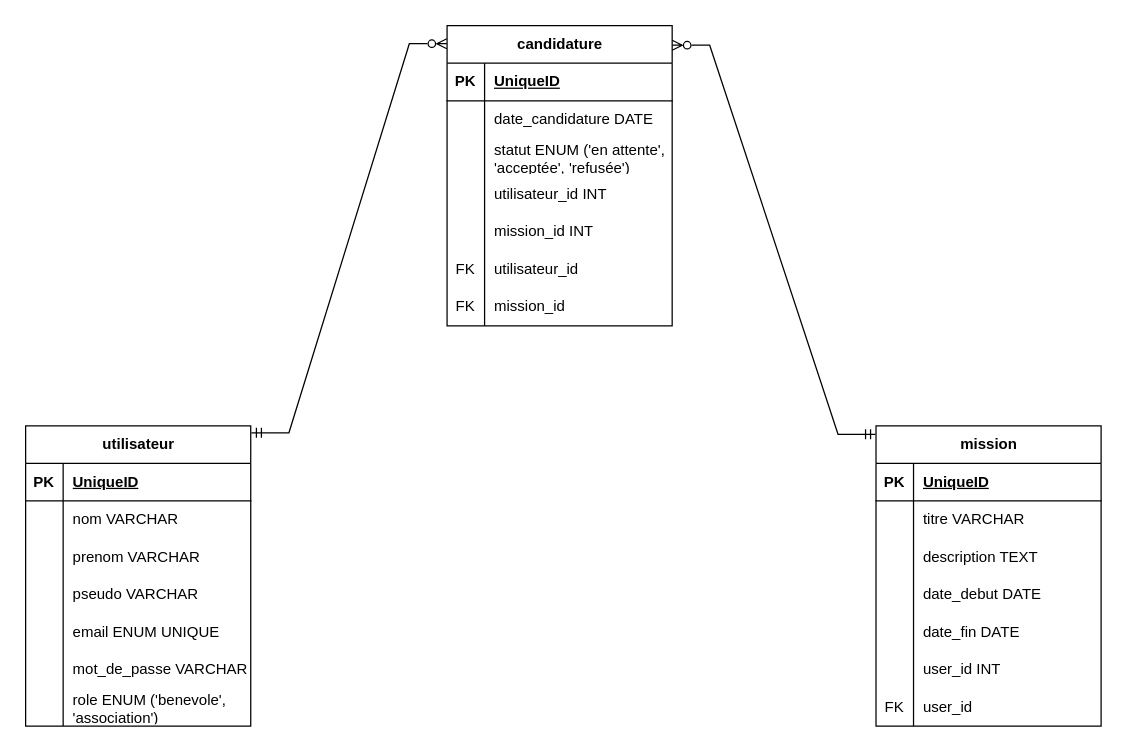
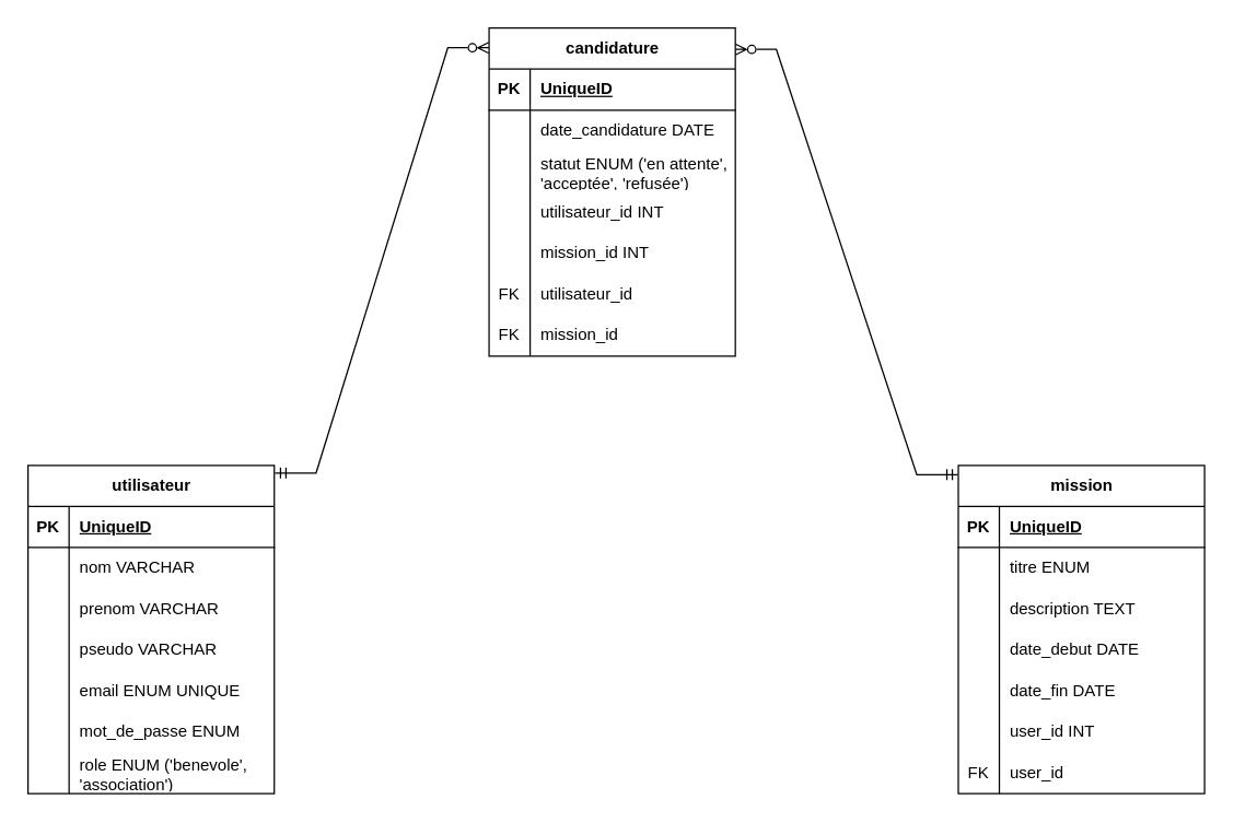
  <mxCell id="0" />
  <mxCell id="1" parent="0" />
  <mxCell id="2" value="utilisateur" style="shape=table;startSize=30;container=1;collapsible=1;childLayout=tableLayout;fixedRows=1;rowLines=0;fontStyle=1;align=center;resizeLast=1;html=1;" vertex="1" parent="1"><mxGeometry x="20" y="340" width="180" height="240" as="geometry" /></mxCell>
  <mxCell id="3" value="" style="shape=tableRow;horizontal=0;startSize=0;swimlaneHead=0;swimlaneBody=0;fillColor=none;collapsible=0;dropTarget=0;points=[[0,0.5],[1,0.5]];portConstraint=eastwest;top=0;left=0;right=0;bottom=1;" vertex="1" parent="2"><mxGeometry y="30" width="180" height="30" as="geometry" /></mxCell>
  <mxCell id="4" value="PK" style="shape=partialRectangle;connectable=0;fillColor=none;top=0;left=0;bottom=0;right=0;fontStyle=1;overflow=hidden;whiteSpace=wrap;html=1;" vertex="1" parent="3"><mxGeometry width="30" height="30" as="geometry"><mxRectangle width="30" height="30" as="alternateBounds" /></mxGeometry></mxCell>
  <mxCell id="5" value="UniqueID" style="shape=partialRectangle;connectable=0;fillColor=none;top=0;left=0;bottom=0;right=0;align=left;spacingLeft=6;fontStyle=5;overflow=hidden;whiteSpace=wrap;html=1;" vertex="1" parent="3"><mxGeometry x="30" width="150" height="30" as="geometry"><mxRectangle width="150" height="30" as="alternateBounds" /></mxGeometry></mxCell>
  <mxCell id="6" value="" style="shape=tableRow;horizontal=0;startSize=0;swimlaneHead=0;swimlaneBody=0;fillColor=none;collapsible=0;dropTarget=0;points=[[0,0.5],[1,0.5]];portConstraint=eastwest;top=0;left=0;right=0;bottom=0;" vertex="1" parent="2"><mxGeometry y="60" width="180" height="30" as="geometry" /></mxCell>
  <mxCell id="7" value="" style="shape=partialRectangle;connectable=0;fillColor=none;top=0;left=0;bottom=0;right=0;editable=1;overflow=hidden;whiteSpace=wrap;html=1;" vertex="1" parent="6"><mxGeometry width="30" height="30" as="geometry"><mxRectangle width="30" height="30" as="alternateBounds" /></mxGeometry></mxCell>
  <mxCell id="8" value="nom VARCHAR" style="shape=partialRectangle;connectable=0;fillColor=none;top=0;left=0;bottom=0;right=0;align=left;spacingLeft=6;overflow=hidden;whiteSpace=wrap;html=1;" vertex="1" parent="6"><mxGeometry x="30" width="150" height="30" as="geometry"><mxRectangle width="150" height="30" as="alternateBounds" /></mxGeometry></mxCell>
  <mxCell id="9" value="" style="shape=tableRow;horizontal=0;startSize=0;swimlaneHead=0;swimlaneBody=0;fillColor=none;collapsible=0;dropTarget=0;points=[[0,0.5],[1,0.5]];portConstraint=eastwest;top=0;left=0;right=0;bottom=0;" vertex="1" parent="2"><mxGeometry y="90" width="180" height="30" as="geometry" /></mxCell>
  <mxCell id="10" value="" style="shape=partialRectangle;connectable=0;fillColor=none;top=0;left=0;bottom=0;right=0;editable=1;overflow=hidden;whiteSpace=wrap;html=1;" vertex="1" parent="9"><mxGeometry width="30" height="30" as="geometry"><mxRectangle width="30" height="30" as="alternateBounds" /></mxGeometry></mxCell>
  <mxCell id="11" value="prenom VARCHAR" style="shape=partialRectangle;connectable=0;fillColor=none;top=0;left=0;bottom=0;right=0;align=left;spacingLeft=6;overflow=hidden;whiteSpace=wrap;html=1;" vertex="1" parent="9"><mxGeometry x="30" width="150" height="30" as="geometry"><mxRectangle width="150" height="30" as="alternateBounds" /></mxGeometry></mxCell>
  <mxCell id="12" value="" style="shape=tableRow;horizontal=0;startSize=0;swimlaneHead=0;swimlaneBody=0;fillColor=none;collapsible=0;dropTarget=0;points=[[0,0.5],[1,0.5]];portConstraint=eastwest;top=0;left=0;right=0;bottom=0;" vertex="1" parent="2"><mxGeometry y="120" width="180" height="30" as="geometry" /></mxCell>
  <mxCell id="13" value="" style="shape=partialRectangle;connectable=0;fillColor=none;top=0;left=0;bottom=0;right=0;editable=1;overflow=hidden;whiteSpace=wrap;html=1;" vertex="1" parent="12"><mxGeometry width="30" height="30" as="geometry"><mxRectangle width="30" height="30" as="alternateBounds" /></mxGeometry></mxCell>
  <mxCell id="14" value="pseudo VARCHAR" style="shape=partialRectangle;connectable=0;fillColor=none;top=0;left=0;bottom=0;right=0;align=left;spacingLeft=6;overflow=hidden;whiteSpace=wrap;html=1;" vertex="1" parent="12"><mxGeometry x="30" width="150" height="30" as="geometry"><mxRectangle width="150" height="30" as="alternateBounds" /></mxGeometry></mxCell>
  <mxCell id="15" value="" style="shape=tableRow;horizontal=0;startSize=0;swimlaneHead=0;swimlaneBody=0;fillColor=none;collapsible=0;dropTarget=0;points=[[0,0.5],[1,0.5]];portConstraint=eastwest;top=0;left=0;right=0;bottom=0;" vertex="1" parent="2"><mxGeometry y="150" width="180" height="30" as="geometry" /></mxCell>
  <mxCell id="16" value="" style="shape=partialRectangle;connectable=0;fillColor=none;top=0;left=0;bottom=0;right=0;editable=1;overflow=hidden;whiteSpace=wrap;html=1;" vertex="1" parent="15"><mxGeometry width="30" height="30" as="geometry"><mxRectangle width="30" height="30" as="alternateBounds" /></mxGeometry></mxCell>
  <mxCell id="17" value="email ENUM UNIQUE" style="shape=partialRectangle;connectable=0;fillColor=none;top=0;left=0;bottom=0;right=0;align=left;spacingLeft=6;overflow=hidden;whiteSpace=wrap;html=1;" vertex="1" parent="15"><mxGeometry x="30" width="150" height="30" as="geometry"><mxRectangle width="150" height="30" as="alternateBounds" /></mxGeometry></mxCell>
  <mxCell id="18" value="" style="shape=tableRow;horizontal=0;startSize=0;swimlaneHead=0;swimlaneBody=0;fillColor=none;collapsible=0;dropTarget=0;points=[[0,0.5],[1,0.5]];portConstraint=eastwest;top=0;left=0;right=0;bottom=0;" vertex="1" parent="2"><mxGeometry y="180" width="180" height="30" as="geometry" /></mxCell>
  <mxCell id="19" value="" style="shape=partialRectangle;connectable=0;fillColor=none;top=0;left=0;bottom=0;right=0;editable=1;overflow=hidden;whiteSpace=wrap;html=1;" vertex="1" parent="18"><mxGeometry width="30" height="30" as="geometry"><mxRectangle width="30" height="30" as="alternateBounds" /></mxGeometry></mxCell>
- <mxCell id="20" value="mot_de_passe VARCHAR" style="shape=partialRectangle;connectable=0;fillColor=none;top=0;left=0;bottom=0;right=0;align=left;spacingLeft=6;overflow=hidden;whiteSpace=wrap;html=1;" vertex="1" parent="18"><mxGeometry x="30" width="150" height="30" as="geometry"><mxRectangle width="150" height="30" as="alternateBounds" /></mxGeometry></mxCell>
+ <mxCell id="20" value="mot_de_passe ENUM" style="shape=partialRectangle;connectable=0;fillColor=none;top=0;left=0;bottom=0;right=0;align=left;spacingLeft=6;overflow=hidden;whiteSpace=wrap;html=1;" vertex="1" parent="18"><mxGeometry x="30" width="150" height="30" as="geometry"><mxRectangle width="150" height="30" as="alternateBounds" /></mxGeometry></mxCell>
  <mxCell id="21" value="" style="shape=tableRow;horizontal=0;startSize=0;swimlaneHead=0;swimlaneBody=0;fillColor=none;collapsible=0;dropTarget=0;points=[[0,0.5],[1,0.5]];portConstraint=eastwest;top=0;left=0;right=0;bottom=0;" vertex="1" parent="2"><mxGeometry y="210" width="180" height="30" as="geometry" /></mxCell>
  <mxCell id="22" value="" style="shape=partialRectangle;connectable=0;fillColor=none;top=0;left=0;bottom=0;right=0;editable=1;overflow=hidden;whiteSpace=wrap;html=1;" vertex="1" parent="21"><mxGeometry width="30" height="30" as="geometry"><mxRectangle width="30" height="30" as="alternateBounds" /></mxGeometry></mxCell>
  <mxCell id="23" value="role ENUM ('benevole',&lt;div&gt;'association')&lt;/div&gt;" style="shape=partialRectangle;connectable=0;fillColor=none;top=0;left=0;bottom=0;right=0;align=left;spacingLeft=6;overflow=hidden;whiteSpace=wrap;html=1;" vertex="1" parent="21"><mxGeometry x="30" width="150" height="30" as="geometry"><mxRectangle width="150" height="30" as="alternateBounds" /></mxGeometry></mxCell>
  <mxCell id="24" value="mission" style="shape=table;startSize=30;container=1;collapsible=1;childLayout=tableLayout;fixedRows=1;rowLines=0;fontStyle=1;align=center;resizeLast=1;html=1;" vertex="1" parent="1"><mxGeometry x="700" y="340" width="180" height="240" as="geometry" /></mxCell>
  <mxCell id="25" value="" style="shape=tableRow;horizontal=0;startSize=0;swimlaneHead=0;swimlaneBody=0;fillColor=none;collapsible=0;dropTarget=0;points=[[0,0.5],[1,0.5]];portConstraint=eastwest;top=0;left=0;right=0;bottom=1;" vertex="1" parent="24"><mxGeometry y="30" width="180" height="30" as="geometry" /></mxCell>
  <mxCell id="26" value="PK" style="shape=partialRectangle;connectable=0;fillColor=none;top=0;left=0;bottom=0;right=0;fontStyle=1;overflow=hidden;whiteSpace=wrap;html=1;" vertex="1" parent="25"><mxGeometry width="30" height="30" as="geometry"><mxRectangle width="30" height="30" as="alternateBounds" /></mxGeometry></mxCell>
  <mxCell id="27" value="UniqueID" style="shape=partialRectangle;connectable=0;fillColor=none;top=0;left=0;bottom=0;right=0;align=left;spacingLeft=6;fontStyle=5;overflow=hidden;whiteSpace=wrap;html=1;" vertex="1" parent="25"><mxGeometry x="30" width="150" height="30" as="geometry"><mxRectangle width="150" height="30" as="alternateBounds" /></mxGeometry></mxCell>
  <mxCell id="28" value="" style="shape=tableRow;horizontal=0;startSize=0;swimlaneHead=0;swimlaneBody=0;fillColor=none;collapsible=0;dropTarget=0;points=[[0,0.5],[1,0.5]];portConstraint=eastwest;top=0;left=0;right=0;bottom=0;" vertex="1" parent="24"><mxGeometry y="60" width="180" height="30" as="geometry" /></mxCell>
  <mxCell id="29" value="" style="shape=partialRectangle;connectable=0;fillColor=none;top=0;left=0;bottom=0;right=0;editable=1;overflow=hidden;whiteSpace=wrap;html=1;" vertex="1" parent="28"><mxGeometry width="30" height="30" as="geometry"><mxRectangle width="30" height="30" as="alternateBounds" /></mxGeometry></mxCell>
- <mxCell id="30" value="titre VARCHAR" style="shape=partialRectangle;connectable=0;fillColor=none;top=0;left=0;bottom=0;right=0;align=left;spacingLeft=6;overflow=hidden;whiteSpace=wrap;html=1;" vertex="1" parent="28"><mxGeometry x="30" width="150" height="30" as="geometry"><mxRectangle width="150" height="30" as="alternateBounds" /></mxGeometry></mxCell>
+ <mxCell id="30" value="titre ENUM" style="shape=partialRectangle;connectable=0;fillColor=none;top=0;left=0;bottom=0;right=0;align=left;spacingLeft=6;overflow=hidden;whiteSpace=wrap;html=1;" vertex="1" parent="28"><mxGeometry x="30" width="150" height="30" as="geometry"><mxRectangle width="150" height="30" as="alternateBounds" /></mxGeometry></mxCell>
  <mxCell id="31" value="" style="shape=tableRow;horizontal=0;startSize=0;swimlaneHead=0;swimlaneBody=0;fillColor=none;collapsible=0;dropTarget=0;points=[[0,0.5],[1,0.5]];portConstraint=eastwest;top=0;left=0;right=0;bottom=0;" vertex="1" parent="24"><mxGeometry y="90" width="180" height="30" as="geometry" /></mxCell>
  <mxCell id="32" value="" style="shape=partialRectangle;connectable=0;fillColor=none;top=0;left=0;bottom=0;right=0;editable=1;overflow=hidden;whiteSpace=wrap;html=1;" vertex="1" parent="31"><mxGeometry width="30" height="30" as="geometry"><mxRectangle width="30" height="30" as="alternateBounds" /></mxGeometry></mxCell>
  <mxCell id="33" value="description TEXT" style="shape=partialRectangle;connectable=0;fillColor=none;top=0;left=0;bottom=0;right=0;align=left;spacingLeft=6;overflow=hidden;whiteSpace=wrap;html=1;" vertex="1" parent="31"><mxGeometry x="30" width="150" height="30" as="geometry"><mxRectangle width="150" height="30" as="alternateBounds" /></mxGeometry></mxCell>
  <mxCell id="34" value="" style="shape=tableRow;horizontal=0;startSize=0;swimlaneHead=0;swimlaneBody=0;fillColor=none;collapsible=0;dropTarget=0;points=[[0,0.5],[1,0.5]];portConstraint=eastwest;top=0;left=0;right=0;bottom=0;" vertex="1" parent="24"><mxGeometry y="120" width="180" height="30" as="geometry" /></mxCell>
  <mxCell id="35" value="" style="shape=partialRectangle;connectable=0;fillColor=none;top=0;left=0;bottom=0;right=0;editable=1;overflow=hidden;whiteSpace=wrap;html=1;" vertex="1" parent="34"><mxGeometry width="30" height="30" as="geometry"><mxRectangle width="30" height="30" as="alternateBounds" /></mxGeometry></mxCell>
  <mxCell id="36" value="date_debut DATE" style="shape=partialRectangle;connectable=0;fillColor=none;top=0;left=0;bottom=0;right=0;align=left;spacingLeft=6;overflow=hidden;whiteSpace=wrap;html=1;" vertex="1" parent="34"><mxGeometry x="30" width="150" height="30" as="geometry"><mxRectangle width="150" height="30" as="alternateBounds" /></mxGeometry></mxCell>
  <mxCell id="37" value="" style="shape=tableRow;horizontal=0;startSize=0;swimlaneHead=0;swimlaneBody=0;fillColor=none;collapsible=0;dropTarget=0;points=[[0,0.5],[1,0.5]];portConstraint=eastwest;top=0;left=0;right=0;bottom=0;" vertex="1" parent="24"><mxGeometry y="150" width="180" height="30" as="geometry" /></mxCell>
  <mxCell id="38" value="" style="shape=partialRectangle;connectable=0;fillColor=none;top=0;left=0;bottom=0;right=0;editable=1;overflow=hidden;whiteSpace=wrap;html=1;" vertex="1" parent="37"><mxGeometry width="30" height="30" as="geometry"><mxRectangle width="30" height="30" as="alternateBounds" /></mxGeometry></mxCell>
  <mxCell id="39" value="date_fin DATE" style="shape=partialRectangle;connectable=0;fillColor=none;top=0;left=0;bottom=0;right=0;align=left;spacingLeft=6;overflow=hidden;whiteSpace=wrap;html=1;" vertex="1" parent="37"><mxGeometry x="30" width="150" height="30" as="geometry"><mxRectangle width="150" height="30" as="alternateBounds" /></mxGeometry></mxCell>
  <mxCell id="40" value="" style="shape=tableRow;horizontal=0;startSize=0;swimlaneHead=0;swimlaneBody=0;fillColor=none;collapsible=0;dropTarget=0;points=[[0,0.5],[1,0.5]];portConstraint=eastwest;top=0;left=0;right=0;bottom=0;" vertex="1" parent="24"><mxGeometry y="180" width="180" height="30" as="geometry" /></mxCell>
  <mxCell id="41" value="" style="shape=partialRectangle;connectable=0;fillColor=none;top=0;left=0;bottom=0;right=0;editable=1;overflow=hidden;whiteSpace=wrap;html=1;" vertex="1" parent="40"><mxGeometry width="30" height="30" as="geometry"><mxRectangle width="30" height="30" as="alternateBounds" /></mxGeometry></mxCell>
  <mxCell id="42" value="user_id INT" style="shape=partialRectangle;connectable=0;fillColor=none;top=0;left=0;bottom=0;right=0;align=left;spacingLeft=6;overflow=hidden;whiteSpace=wrap;html=1;" vertex="1" parent="40"><mxGeometry x="30" width="150" height="30" as="geometry"><mxRectangle width="150" height="30" as="alternateBounds" /></mxGeometry></mxCell>
  <mxCell id="43" value="" style="shape=tableRow;horizontal=0;startSize=0;swimlaneHead=0;swimlaneBody=0;fillColor=none;collapsible=0;dropTarget=0;points=[[0,0.5],[1,0.5]];portConstraint=eastwest;top=0;left=0;right=0;bottom=0;" vertex="1" parent="24"><mxGeometry y="210" width="180" height="30" as="geometry" /></mxCell>
  <mxCell id="44" value="FK" style="shape=partialRectangle;connectable=0;fillColor=none;top=0;left=0;bottom=0;right=0;editable=1;overflow=hidden;whiteSpace=wrap;html=1;" vertex="1" parent="43"><mxGeometry width="30" height="30" as="geometry"><mxRectangle width="30" height="30" as="alternateBounds" /></mxGeometry></mxCell>
  <mxCell id="45" value="user_id" style="shape=partialRectangle;connectable=0;fillColor=none;top=0;left=0;bottom=0;right=0;align=left;spacingLeft=6;overflow=hidden;whiteSpace=wrap;html=1;" vertex="1" parent="43"><mxGeometry x="30" width="150" height="30" as="geometry"><mxRectangle width="150" height="30" as="alternateBounds" /></mxGeometry></mxCell>
  <mxCell id="46" value="candidature" style="shape=table;startSize=30;container=1;collapsible=1;childLayout=tableLayout;fixedRows=1;rowLines=0;fontStyle=1;align=center;resizeLast=1;html=1;" vertex="1" parent="1"><mxGeometry x="357" y="20" width="180" height="240" as="geometry" /></mxCell>
  <mxCell id="47" value="" style="shape=tableRow;horizontal=0;startSize=0;swimlaneHead=0;swimlaneBody=0;fillColor=none;collapsible=0;dropTarget=0;points=[[0,0.5],[1,0.5]];portConstraint=eastwest;top=0;left=0;right=0;bottom=1;" vertex="1" parent="46"><mxGeometry y="30" width="180" height="30" as="geometry" /></mxCell>
  <mxCell id="48" value="PK" style="shape=partialRectangle;connectable=0;fillColor=none;top=0;left=0;bottom=0;right=0;fontStyle=1;overflow=hidden;whiteSpace=wrap;html=1;" vertex="1" parent="47"><mxGeometry width="30" height="30" as="geometry"><mxRectangle width="30" height="30" as="alternateBounds" /></mxGeometry></mxCell>
  <mxCell id="49" value="UniqueID" style="shape=partialRectangle;connectable=0;fillColor=none;top=0;left=0;bottom=0;right=0;align=left;spacingLeft=6;fontStyle=5;overflow=hidden;whiteSpace=wrap;html=1;" vertex="1" parent="47"><mxGeometry x="30" width="150" height="30" as="geometry"><mxRectangle width="150" height="30" as="alternateBounds" /></mxGeometry></mxCell>
  <mxCell id="50" value="" style="shape=tableRow;horizontal=0;startSize=0;swimlaneHead=0;swimlaneBody=0;fillColor=none;collapsible=0;dropTarget=0;points=[[0,0.5],[1,0.5]];portConstraint=eastwest;top=0;left=0;right=0;bottom=0;" vertex="1" parent="46"><mxGeometry y="60" width="180" height="30" as="geometry" /></mxCell>
  <mxCell id="51" value="" style="shape=partialRectangle;connectable=0;fillColor=none;top=0;left=0;bottom=0;right=0;editable=1;overflow=hidden;whiteSpace=wrap;html=1;" vertex="1" parent="50"><mxGeometry width="30" height="30" as="geometry"><mxRectangle width="30" height="30" as="alternateBounds" /></mxGeometry></mxCell>
  <mxCell id="52" value="date_candidature DATE" style="shape=partialRectangle;connectable=0;fillColor=none;top=0;left=0;bottom=0;right=0;align=left;spacingLeft=6;overflow=hidden;whiteSpace=wrap;html=1;" vertex="1" parent="50"><mxGeometry x="30" width="150" height="30" as="geometry"><mxRectangle width="150" height="30" as="alternateBounds" /></mxGeometry></mxCell>
  <mxCell id="53" value="" style="shape=tableRow;horizontal=0;startSize=0;swimlaneHead=0;swimlaneBody=0;fillColor=none;collapsible=0;dropTarget=0;points=[[0,0.5],[1,0.5]];portConstraint=eastwest;top=0;left=0;right=0;bottom=0;" vertex="1" parent="46"><mxGeometry y="90" width="180" height="30" as="geometry" /></mxCell>
  <mxCell id="54" value="" style="shape=partialRectangle;connectable=0;fillColor=none;top=0;left=0;bottom=0;right=0;editable=1;overflow=hidden;whiteSpace=wrap;html=1;" vertex="1" parent="53"><mxGeometry width="30" height="30" as="geometry"><mxRectangle width="30" height="30" as="alternateBounds" /></mxGeometry></mxCell>
  <mxCell id="55" value="statut ENUM ('en attente',&lt;br&gt;'acceptée', 'refusée')" style="shape=partialRectangle;connectable=0;fillColor=none;top=0;left=0;bottom=0;right=0;align=left;spacingLeft=6;overflow=hidden;whiteSpace=wrap;html=1;" vertex="1" parent="53"><mxGeometry x="30" width="150" height="30" as="geometry"><mxRectangle width="150" height="30" as="alternateBounds" /></mxGeometry></mxCell>
  <mxCell id="56" value="" style="shape=tableRow;horizontal=0;startSize=0;swimlaneHead=0;swimlaneBody=0;fillColor=none;collapsible=0;dropTarget=0;points=[[0,0.5],[1,0.5]];portConstraint=eastwest;top=0;left=0;right=0;bottom=0;" vertex="1" parent="46"><mxGeometry y="120" width="180" height="30" as="geometry" /></mxCell>
  <mxCell id="57" value="" style="shape=partialRectangle;connectable=0;fillColor=none;top=0;left=0;bottom=0;right=0;editable=1;overflow=hidden;whiteSpace=wrap;html=1;" vertex="1" parent="56"><mxGeometry width="30" height="30" as="geometry"><mxRectangle width="30" height="30" as="alternateBounds" /></mxGeometry></mxCell>
  <mxCell id="58" value="utilisateur_id INT" style="shape=partialRectangle;connectable=0;fillColor=none;top=0;left=0;bottom=0;right=0;align=left;spacingLeft=6;overflow=hidden;whiteSpace=wrap;html=1;" vertex="1" parent="56"><mxGeometry x="30" width="150" height="30" as="geometry"><mxRectangle width="150" height="30" as="alternateBounds" /></mxGeometry></mxCell>
  <mxCell id="59" value="" style="shape=tableRow;horizontal=0;startSize=0;swimlaneHead=0;swimlaneBody=0;fillColor=none;collapsible=0;dropTarget=0;points=[[0,0.5],[1,0.5]];portConstraint=eastwest;top=0;left=0;right=0;bottom=0;" vertex="1" parent="46"><mxGeometry y="150" width="180" height="30" as="geometry" /></mxCell>
  <mxCell id="60" value="" style="shape=partialRectangle;connectable=0;fillColor=none;top=0;left=0;bottom=0;right=0;editable=1;overflow=hidden;whiteSpace=wrap;html=1;" vertex="1" parent="59"><mxGeometry width="30" height="30" as="geometry"><mxRectangle width="30" height="30" as="alternateBounds" /></mxGeometry></mxCell>
  <mxCell id="61" value="mission_id INT" style="shape=partialRectangle;connectable=0;fillColor=none;top=0;left=0;bottom=0;right=0;align=left;spacingLeft=6;overflow=hidden;whiteSpace=wrap;html=1;" vertex="1" parent="59"><mxGeometry x="30" width="150" height="30" as="geometry"><mxRectangle width="150" height="30" as="alternateBounds" /></mxGeometry></mxCell>
  <mxCell id="62" value="" style="shape=tableRow;horizontal=0;startSize=0;swimlaneHead=0;swimlaneBody=0;fillColor=none;collapsible=0;dropTarget=0;points=[[0,0.5],[1,0.5]];portConstraint=eastwest;top=0;left=0;right=0;bottom=0;" vertex="1" parent="46"><mxGeometry y="180" width="180" height="30" as="geometry" /></mxCell>
  <mxCell id="63" value="FK" style="shape=partialRectangle;connectable=0;fillColor=none;top=0;left=0;bottom=0;right=0;editable=1;overflow=hidden;whiteSpace=wrap;html=1;" vertex="1" parent="62"><mxGeometry width="30" height="30" as="geometry"><mxRectangle width="30" height="30" as="alternateBounds" /></mxGeometry></mxCell>
  <mxCell id="64" value="utilisateur_id" style="shape=partialRectangle;connectable=0;fillColor=none;top=0;left=0;bottom=0;right=0;align=left;spacingLeft=6;overflow=hidden;whiteSpace=wrap;html=1;" vertex="1" parent="62"><mxGeometry x="30" width="150" height="30" as="geometry"><mxRectangle width="150" height="30" as="alternateBounds" /></mxGeometry></mxCell>
  <mxCell id="65" value="" style="shape=tableRow;horizontal=0;startSize=0;swimlaneHead=0;swimlaneBody=0;fillColor=none;collapsible=0;dropTarget=0;points=[[0,0.5],[1,0.5]];portConstraint=eastwest;top=0;left=0;right=0;bottom=0;" vertex="1" parent="46"><mxGeometry y="210" width="180" height="30" as="geometry" /></mxCell>
  <mxCell id="66" value="FK" style="shape=partialRectangle;connectable=0;fillColor=none;top=0;left=0;bottom=0;right=0;editable=1;overflow=hidden;whiteSpace=wrap;html=1;" vertex="1" parent="65"><mxGeometry width="30" height="30" as="geometry"><mxRectangle width="30" height="30" as="alternateBounds" /></mxGeometry></mxCell>
  <mxCell id="67" value="mission_id" style="shape=partialRectangle;connectable=0;fillColor=none;top=0;left=0;bottom=0;right=0;align=left;spacingLeft=6;overflow=hidden;whiteSpace=wrap;html=1;" vertex="1" parent="65"><mxGeometry x="30" width="150" height="30" as="geometry"><mxRectangle width="150" height="30" as="alternateBounds" /></mxGeometry></mxCell>
  <mxCell id="68" value="" style="edgeStyle=entityRelationEdgeStyle;fontSize=12;html=1;endArrow=ERzeroToMany;startArrow=ERmandOne;rounded=0;entryX=-0.001;entryY=0.06;entryDx=0;entryDy=0;entryPerimeter=0;exitX=1.003;exitY=0.023;exitDx=0;exitDy=0;exitPerimeter=0;endFill=0;" edge="1" parent="1" source="2" target="46"><mxGeometry width="100" height="100" relative="1" as="geometry"><mxPoint x="250" y="130" as="sourcePoint" /><mxPoint x="350" y="30" as="targetPoint" /></mxGeometry></mxCell>
  <mxCell id="69" value="" style="edgeStyle=entityRelationEdgeStyle;fontSize=12;html=1;endArrow=ERmandOne;startArrow=ERzeroToMany;rounded=0;entryX=0;entryY=0.028;entryDx=0;entryDy=0;entryPerimeter=0;exitX=1.002;exitY=0.065;exitDx=0;exitDy=0;exitPerimeter=0;endFill=0;startFill=0;" edge="1" parent="1"><mxGeometry width="100" height="100" relative="1" as="geometry"><mxPoint x="537" y="35.6" as="sourcePoint" /><mxPoint x="699.64" y="346.72" as="targetPoint" /></mxGeometry></mxCell>
